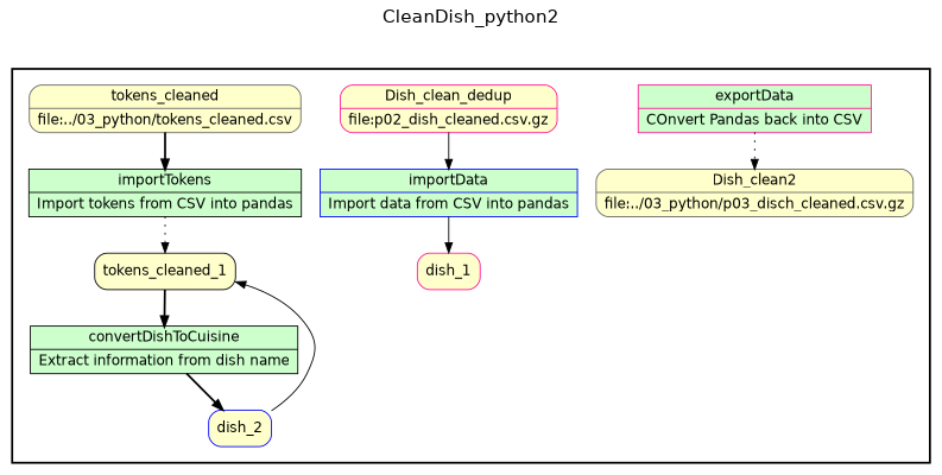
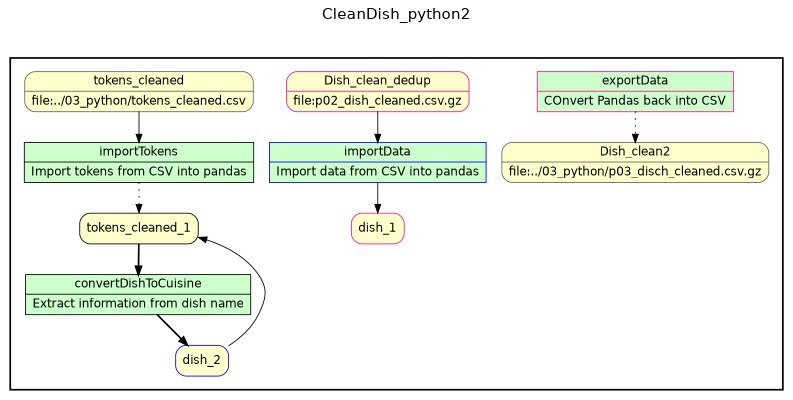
  digraph {
    fontname="DejaVu Sans"
    fontsize=18
    label=CleanDish_python2
    labelloc=t
    rankdir=TB
    node [color=deeppink fillcolor="#FFFFCC" fontname="DejaVu Sans" peripheries=1 rankdir=LR shape=record style="rounded,filled"]
    edge [fontname="DejaVu Sans" style=solid]
    n1 [color=blue fillcolor="#CCFFCC" label="{<f0> importData |<f1> Import data from CSV into pandas}" style=filled]
    dish_1 [shape=box rankdir=""]
    n3 [color=black fillcolor="#CCFFCC" label="{<f0> importTokens |<f1> Import tokens from CSV into pandas}" style=filled]
    tokens_cleaned_1 [color=black shape=box rankdir=""]
    n5 [color=black fillcolor="#CCFFCC" label="{<f0> convertDishToCuisine |<f1> Extract information from dish name}" style=filled]
    dish_2 [color=blue shape=box rankdir=""]
    n7 [fillcolor="#CCFFCC" label="{<f0> exportData |<f1> COnvert Pandas back into CSV}" style=filled]
    n8 [color=gray40 label="{<f0> Dish_clean2 |<f1> file\:../03_python/p03_disch_cleaned.csv.gz}"]
    n9 [label="{<f0> Dish_clean_dedup |<f1> file\:p02_dish_cleaned.csv.gz}"]
    n10 [color=gray40 label="{<f0> tokens_cleaned |<f1> file\:../03_python/tokens_cleaned.csv}"]
    subgraph cluster_1 {
      color=black
      label=""
      penwidth=2
      subgraph cluster_2 {
        color=white
        label=""
        penwidth=2
        n1
        dish_1
        n3
        tokens_cleaned_1
        n5
        dish_2
        n7
        n8
        n9
        n10
      }
    }
    n1 -> dish_1
    n3 -> tokens_cleaned_1 [style=dotted]
    tokens_cleaned_1 -> n5 [style=bold]
    n5 -> dish_2 [style=bold]
    dish_2 -> tokens_cleaned_1
    n7 -> n8 [style=dotted]
    n9 -> n1
-   n10 -> n3 [style=bold]
+   n10 -> n3
  }
